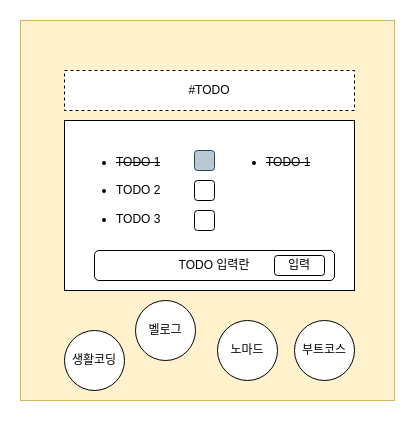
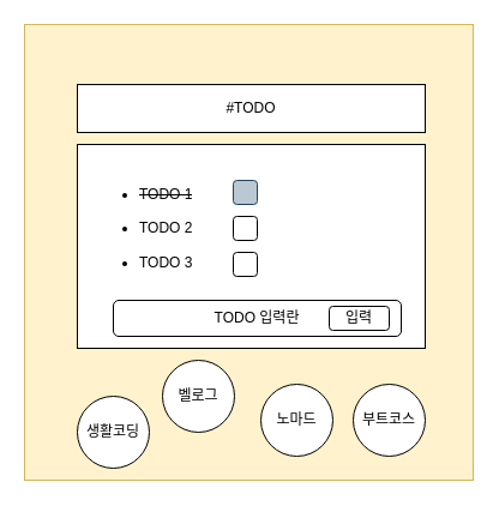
  <mxCell id="0" />
  <mxCell id="1" parent="0" />
  <mxCell id="2" value="" style="rounded=0;whiteSpace=wrap;html=1;labelBackgroundColor=none;fillColor=#fff2cc;strokeColor=#d6b656;" vertex="1" parent="1"><mxGeometry x="20" y="20" width="374" height="380" as="geometry" /></mxCell>
- <mxCell id="3" value="#TODO" style="rounded=0;whiteSpace=wrap;html=1;dashed=1;" vertex="1" parent="1"><mxGeometry x="64" y="70" width="290" height="40" as="geometry" /></mxCell>
+ <mxCell id="3" value="#TODO" style="rounded=0;whiteSpace=wrap;html=1;" vertex="1" parent="1"><mxGeometry x="64" y="70" width="290" height="40" as="geometry" /></mxCell>
  <mxCell id="4" value="" style="rounded=0;whiteSpace=wrap;html=1;" vertex="1" parent="1"><mxGeometry x="64" y="120" width="290" height="170" as="geometry" /></mxCell>
  <mxCell id="5" value="&lt;ul&gt;&lt;li&gt;&lt;strike&gt;TODO 1&lt;/strike&gt;&lt;br&gt;&lt;br&gt;&lt;/li&gt;&lt;li&gt;TODO 2&lt;br&gt;&lt;br&gt;&lt;/li&gt;&lt;li&gt;TODO 3&lt;/li&gt;&lt;/ul&gt;" style="text;strokeColor=none;fillColor=none;html=1;whiteSpace=wrap;verticalAlign=middle;overflow=hidden;" vertex="1" parent="1"><mxGeometry x="74" y="140" width="120" height="90" as="geometry" /></mxCell>
  <mxCell id="6" value="TODO 입력란" style="rounded=1;whiteSpace=wrap;html=1;" vertex="1" parent="1"><mxGeometry x="94" y="250" width="240" height="30" as="geometry" /></mxCell>
  <mxCell id="7" value="" style="rounded=1;whiteSpace=wrap;html=1;fillColor=#bac8d3;strokeColor=#23445d;" vertex="1" parent="1"><mxGeometry x="194" y="150" width="20" height="20" as="geometry" /></mxCell>
  <mxCell id="8" value="" style="rounded=1;whiteSpace=wrap;html=1;" vertex="1" parent="1"><mxGeometry x="194" y="180" width="20" height="20" as="geometry" /></mxCell>
  <mxCell id="9" value="" style="rounded=1;whiteSpace=wrap;html=1;" vertex="1" parent="1"><mxGeometry x="194" y="210" width="20" height="20" as="geometry" /></mxCell>
  <mxCell id="10" value="입력" style="rounded=1;whiteSpace=wrap;html=1;" vertex="1" parent="1"><mxGeometry x="274" y="255" width="50" height="20" as="geometry" /></mxCell>
- <mxCell id="11" value="&lt;ul&gt;&lt;li&gt;&lt;strike&gt;TODO 1&lt;/strike&gt;&lt;br&gt;&lt;br&gt;&lt;/li&gt;&lt;/ul&gt;" style="text;strokeColor=none;fillColor=none;html=1;whiteSpace=wrap;verticalAlign=middle;overflow=hidden;" vertex="1" parent="1"><mxGeometry x="224" y="140" width="120" height="40" as="geometry" /></mxCell>
  <mxCell id="12" value="생활코딩" style="ellipse;whiteSpace=wrap;html=1;aspect=fixed;labelBackgroundColor=none;" vertex="1" parent="1"><mxGeometry x="64" y="330" width="60" height="60" as="geometry" /></mxCell>
  <mxCell id="13" value="벨로그" style="ellipse;whiteSpace=wrap;html=1;aspect=fixed;labelBackgroundColor=none;" vertex="1" parent="1"><mxGeometry x="135" y="300" width="60" height="60" as="geometry" /></mxCell>
  <mxCell id="14" value="노마드" style="ellipse;whiteSpace=wrap;html=1;aspect=fixed;labelBackgroundColor=none;" vertex="1" parent="1"><mxGeometry x="217" y="320" width="60" height="60" as="geometry" /></mxCell>
  <mxCell id="15" value="부트코스" style="ellipse;whiteSpace=wrap;html=1;aspect=fixed;labelBackgroundColor=none;" vertex="1" parent="1"><mxGeometry x="294" y="320" width="60" height="60" as="geometry" /></mxCell>
